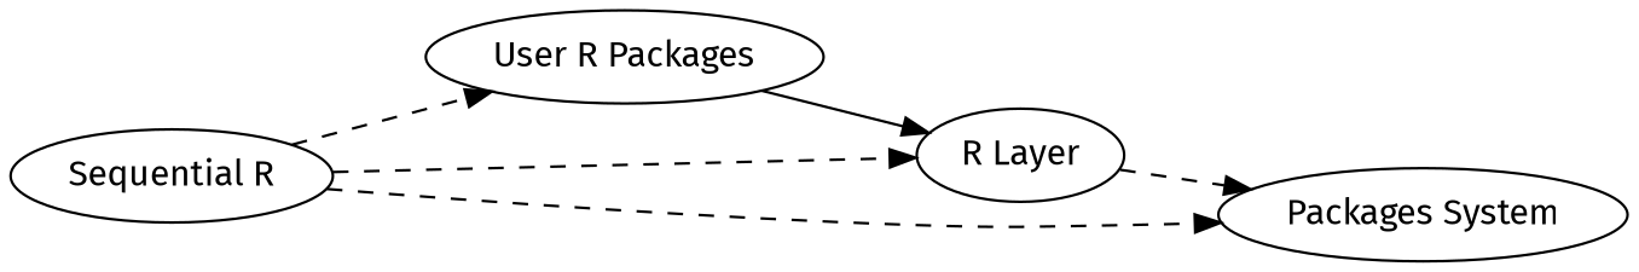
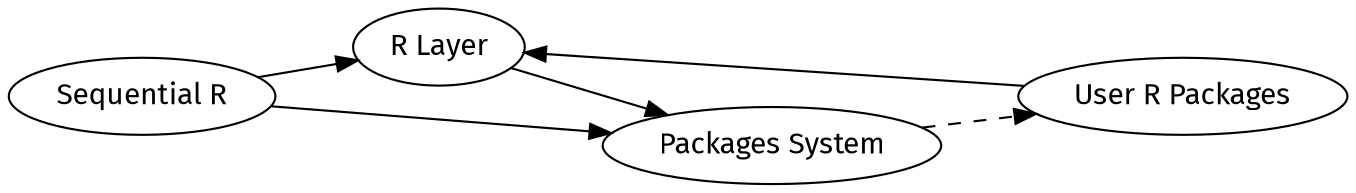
  digraph {
    fontname="Fira Sans"
    rankdir=LR
    node [fontname="Fira Sans"]
    edge [fontname="Fira Sans"]
    n1 [label="Sequential R"]
    n2 [label="User R Packages"]
    n3 [label="R Layer"]
    n4 [label="Packages System"]
-   n1 -> n2 [style=dashed]
-   n1 -> n3 [style=dashed]
-   n1 -> n4 [style=dashed]
+   n4 -> n2 [style=dashed]
+   n1 -> n3
+   n1 -> n4 [style=solid]
    n2 -> n3
-   n3 -> n4 [style=dashed]
+   n3 -> n4
  }
